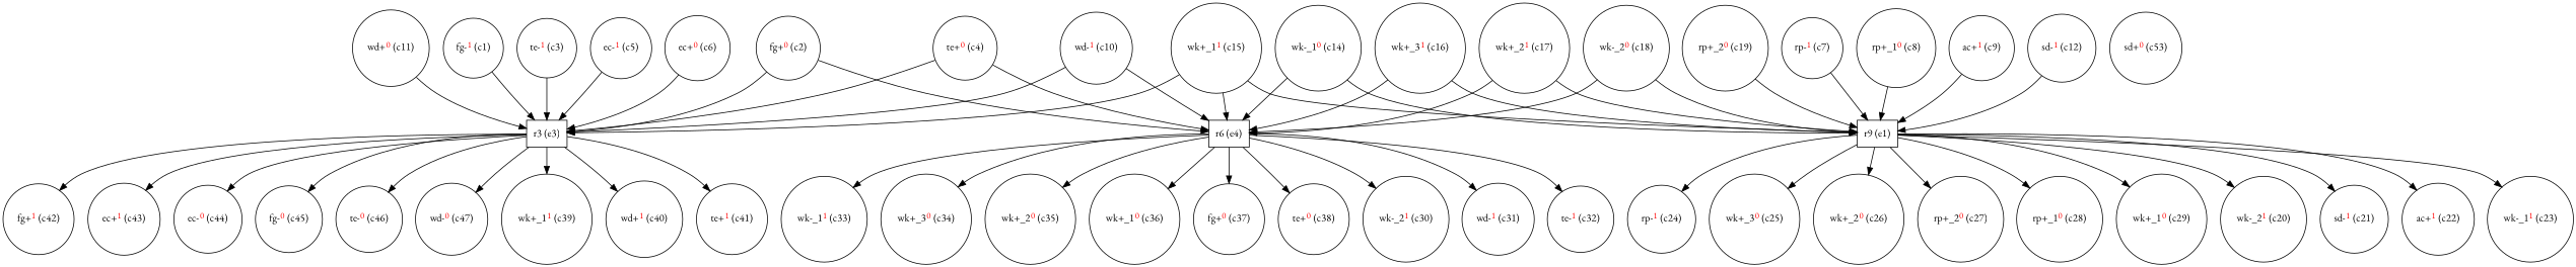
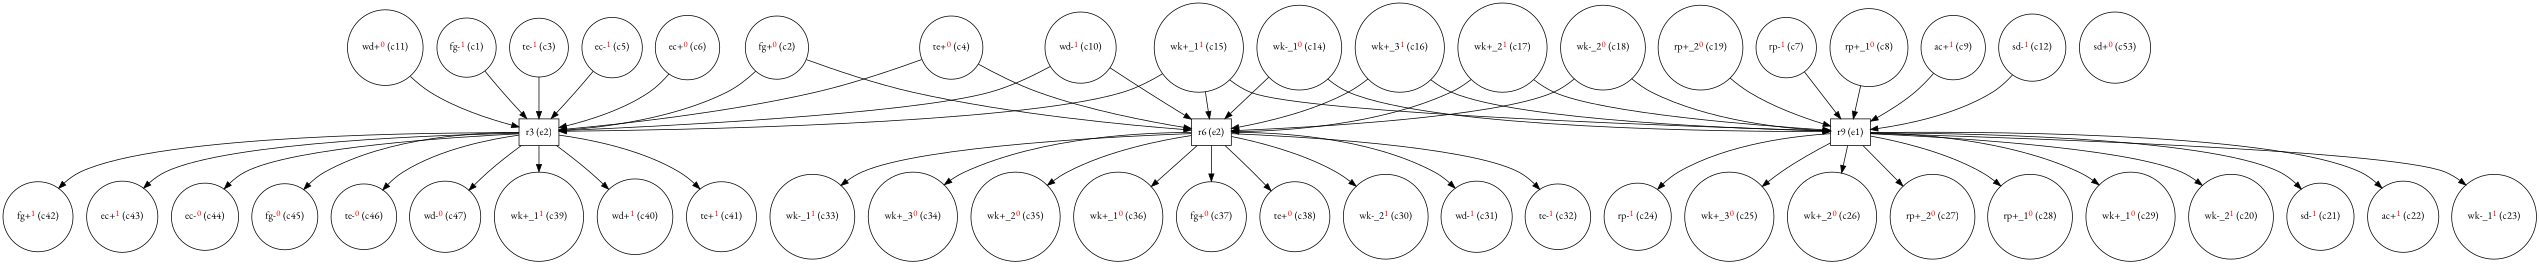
  digraph {
    fontname="EB Garamond"
    node [fontname="EB Garamond" shape=circle]
    edge [fontname="EB Garamond"]
    n1 [label=<fg-<FONT COLOR="red"><SUP>1</SUP></FONT>&nbsp;(c1)>]
-   n2 [label="r3 (e3)" shape=box]
+   n2 [label="r3 (e2)" shape=box]
    n3 [label=<wk+_1<FONT COLOR="red"><SUP>1</SUP></FONT>&nbsp;(c39)>]
    n4 [label=<wd+<FONT COLOR="red"><SUP>1</SUP></FONT>&nbsp;(c40)>]
    n5 [label=<te+<FONT COLOR="red"><SUP>1</SUP></FONT>&nbsp;(c41)>]
    n6 [label=<fg+<FONT COLOR="red"><SUP>1</SUP></FONT>&nbsp;(c42)>]
    n7 [label=<ec+<FONT COLOR="red"><SUP>1</SUP></FONT>&nbsp;(c43)>]
    n8 [label=<ec-<FONT COLOR="red"><SUP>0</SUP></FONT>&nbsp;(c44)>]
    n9 [label=<fg-<FONT COLOR="red"><SUP>0</SUP></FONT>&nbsp;(c45)>]
    n10 [label=<te-<FONT COLOR="red"><SUP>0</SUP></FONT>&nbsp;(c46)>]
    n11 [label=<wd-<FONT COLOR="red"><SUP>0</SUP></FONT>&nbsp;(c47)>]
    n12 [label=<fg+<FONT COLOR="red"><SUP>0</SUP></FONT>&nbsp;(c2)>]
-   n13 [label="r6 (e4)" shape=box]
+   n13 [label="r6 (e2)" shape=box]
    n14 [label=<wk-_2<FONT COLOR="red"><SUP>1</SUP></FONT>&nbsp;(c30)>]
    n15 [label=<wd-<FONT COLOR="red"><SUP>1</SUP></FONT>&nbsp;(c31)>]
    n16 [label=<te-<FONT COLOR="red"><SUP>1</SUP></FONT>&nbsp;(c32)>]
    n17 [label=<wk-_1<FONT COLOR="red"><SUP>1</SUP></FONT>&nbsp;(c33)>]
    n18 [label=<wk+_3<FONT COLOR="red"><SUP>0</SUP></FONT>&nbsp;(c34)>]
    n19 [label=<wk+_2<FONT COLOR="red"><SUP>0</SUP></FONT>&nbsp;(c35)>]
    n20 [label=<wk+_1<FONT COLOR="red"><SUP>0</SUP></FONT>&nbsp;(c36)>]
    n21 [label=<fg+<FONT COLOR="red"><SUP>0</SUP></FONT>&nbsp;(c37)>]
    n22 [label=<te+<FONT COLOR="red"><SUP>0</SUP></FONT>&nbsp;(c38)>]
    n23 [label=<te-<FONT COLOR="red"><SUP>1</SUP></FONT>&nbsp;(c3)>]
    n24 [label=<te+<FONT COLOR="red"><SUP>0</SUP></FONT>&nbsp;(c4)>]
    n25 [label=<ec-<FONT COLOR="red"><SUP>1</SUP></FONT>&nbsp;(c5)>]
    n26 [label=<ec+<FONT COLOR="red"><SUP>0</SUP></FONT>&nbsp;(c6)>]
    n27 [label=<rp-<FONT COLOR="red"><SUP>1</SUP></FONT>&nbsp;(c7)>]
    n28 [label="r9 (e1)" shape=box]
    n29 [label=<wk-_2<FONT COLOR="red"><SUP>1</SUP></FONT>&nbsp;(c20)>]
    n30 [label=<sd-<FONT COLOR="red"><SUP>1</SUP></FONT>&nbsp;(c21)>]
    n31 [label=<ac+<FONT COLOR="red"><SUP>1</SUP></FONT>&nbsp;(c22)>]
    n32 [label=<wk-_1<FONT COLOR="red"><SUP>1</SUP></FONT>&nbsp;(c23)>]
    n33 [label=<rp-<FONT COLOR="red"><SUP>1</SUP></FONT>&nbsp;(c24)>]
    n34 [label=<wk+_3<FONT COLOR="red"><SUP>0</SUP></FONT>&nbsp;(c25)>]
    n35 [label=<wk+_2<FONT COLOR="red"><SUP>0</SUP></FONT>&nbsp;(c26)>]
    n36 [label=<rp+_2<FONT COLOR="red"><SUP>0</SUP></FONT>&nbsp;(c27)>]
    n37 [label=<rp+_1<FONT COLOR="red"><SUP>0</SUP></FONT>&nbsp;(c28)>]
    n38 [label=<wk+_1<FONT COLOR="red"><SUP>0</SUP></FONT>&nbsp;(c29)>]
    n39 [label=<rp+_1<FONT COLOR="red"><SUP>0</SUP></FONT>&nbsp;(c8)>]
    n40 [label=<ac+<FONT COLOR="red"><SUP>1</SUP></FONT>&nbsp;(c9)>]
    n41 [label=<wd-<FONT COLOR="red"><SUP>1</SUP></FONT>&nbsp;(c10)>]
    n42 [label=<wd+<FONT COLOR="red"><SUP>0</SUP></FONT>&nbsp;(c11)>]
    n43 [label=<sd-<FONT COLOR="red"><SUP>1</SUP></FONT>&nbsp;(c12)>]
    n44 [label=<wk-_1<FONT COLOR="red"><SUP>0</SUP></FONT>&nbsp;(c14)>]
    n45 [label=<wk+_1<FONT COLOR="red"><SUP>1</SUP></FONT>&nbsp;(c15)>]
    n46 [label=<wk+_3<FONT COLOR="red"><SUP>1</SUP></FONT>&nbsp;(c16)>]
    n47 [label=<wk+_2<FONT COLOR="red"><SUP>1</SUP></FONT>&nbsp;(c17)>]
    n48 [label=<wk-_2<FONT COLOR="red"><SUP>0</SUP></FONT>&nbsp;(c18)>]
    n49 [label=<rp+_2<FONT COLOR="red"><SUP>0</SUP></FONT>&nbsp;(c19)>]
    n50 [label=<sd+<FONT COLOR="red"><SUP>0</SUP></FONT>&nbsp;(c53)>]
    n1 -> n2
    n2 -> n3
    n2 -> n4
    n2 -> n5
    n2 -> n6
    n2 -> n7
    n2 -> n8
    n2 -> n9
    n2 -> n10
    n2 -> n11
    n12 -> n2
    n12 -> n13
    n13 -> n14
    n13 -> n15
    n13 -> n16
    n13 -> n17
    n13 -> n18
    n13 -> n19
    n13 -> n20
    n13 -> n21
    n13 -> n22
    n23 -> n2
    n24 -> n2
    n24 -> n13
    n25 -> n2
    n26 -> n2
    n27 -> n28
    n28 -> n29
    n28 -> n30
    n28 -> n31
    n28 -> n32
    n28 -> n33
    n28 -> n34
    n28 -> n35
    n28 -> n36
    n28 -> n37
    n28 -> n38
    n39 -> n28
    n40 -> n28
    n41 -> n2
    n41 -> n13
    n42 -> n2
    n43 -> n28
    n44 -> n13
    n44 -> n28
    n45 -> n2
    n45 -> n13
    n45 -> n28
    n46 -> n13
    n46 -> n28
    n47 -> n13
    n47 -> n28
    n48 -> n13
    n48 -> n28
    n49 -> n28
  }
